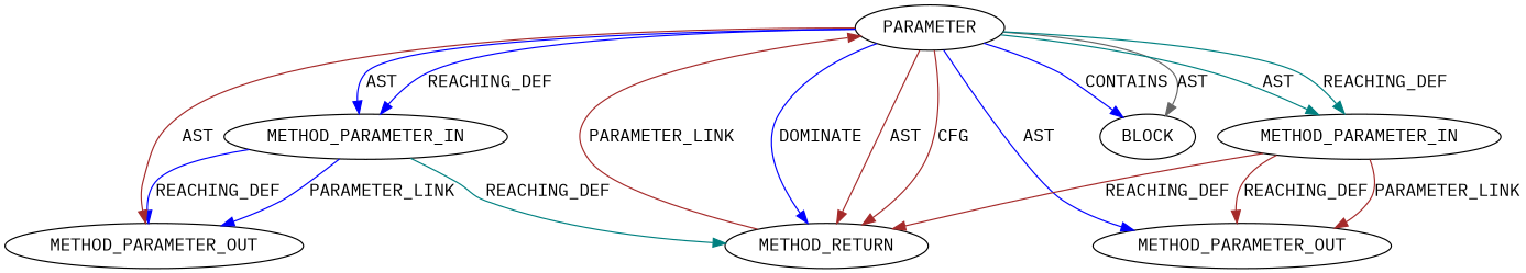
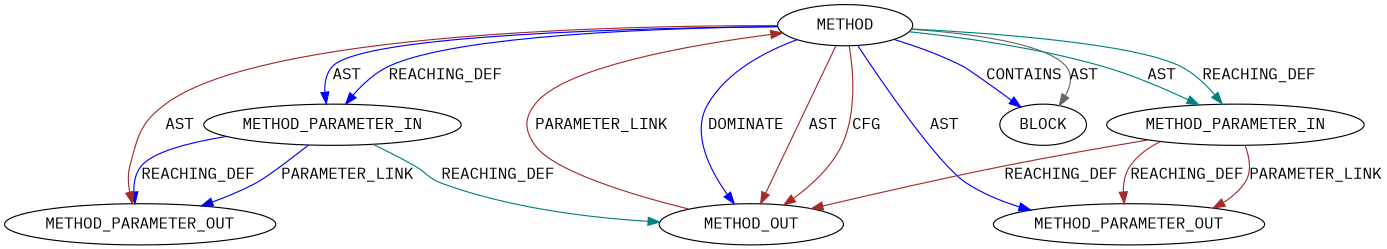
  digraph {
    fontname="IBM Plex Mono"
    node [CODE=p2 EVALUATION_STRATEGY=BY_VALUE IS_VARIADIC=false ORDER=2 TYPE_FULL_NAME=ANY fontname="IBM Plex Mono"]
    edge [color=blue fontname="IBM Plex Mono"]
    n1 [INDEX=2 NAME=p2 label=METHOD_PARAMETER_OUT]
    n2 [CODE=p1 INDEX=1 NAME=p1 ORDER=1 label=METHOD_PARAMETER_OUT]
    n3 [CODE=p1 INDEX=1 NAME=p1 ORDER=1 label=METHOD_PARAMETER_IN]
-   n4 [CODE=RET label=METHOD_RETURN IS_VARIADIC=""]
-   n5 [AST_PARENT_FULL_NAME="<global>" AST_PARENT_TYPE=NAMESPACE_BLOCK CODE="<empty>" FILENAME="<empty>" FULL_NAME="<operator>.or" IS_EXTERNAL=true NAME="<operator>.or" ORDER=0 label=PARAMETER EVALUATION_STRATEGY="" IS_VARIADIC="" TYPE_FULL_NAME=""]
+   n4 [CODE=RET label=METHOD_OUT IS_VARIADIC=""]
+   n5 [AST_PARENT_FULL_NAME="<global>" AST_PARENT_TYPE=NAMESPACE_BLOCK CODE="<empty>" FILENAME="<empty>" FULL_NAME="<operator>.or" IS_EXTERNAL=true NAME="<operator>.or" ORDER=0 label=METHOD EVALUATION_STRATEGY="" IS_VARIADIC="" TYPE_FULL_NAME=""]
    n6 [ARGUMENT_INDEX=1 CODE="<empty>" ORDER=1 label=BLOCK EVALUATION_STRATEGY="" IS_VARIADIC=""]
    n7 [INDEX=2 NAME=p2 label=METHOD_PARAMETER_IN]
    n3 -> n2 [VARIABLE=p1 label=REACHING_DEF]
    n3 -> n2 [label=PARAMETER_LINK]
    n3 -> n4 [VARIABLE=p1 color=teal label=REACHING_DEF]
    n4 -> n5 [color=brown label=PARAMETER_LINK]
    n5 -> n1 [label=AST]
    n5 -> n2 [color=brown label=AST]
    n5 -> n3 [label=REACHING_DEF]
    n5 -> n3 [label=AST]
    n5 -> n4 [color=brown label=AST]
    n5 -> n4 [color=brown label=CFG]
    n5 -> n4 [label=DOMINATE]
    n5 -> n6 [label=CONTAINS]
    n5 -> n6 [color=gray40 label=AST]
    n5 -> n7 [color=teal label=AST]
    n5 -> n7 [color=teal label=REACHING_DEF]
    n7 -> n1 [VARIABLE=p2 color=brown label=REACHING_DEF]
    n7 -> n1 [color=brown label=PARAMETER_LINK]
    n7 -> n4 [VARIABLE=p2 color=brown label=REACHING_DEF]
  }
